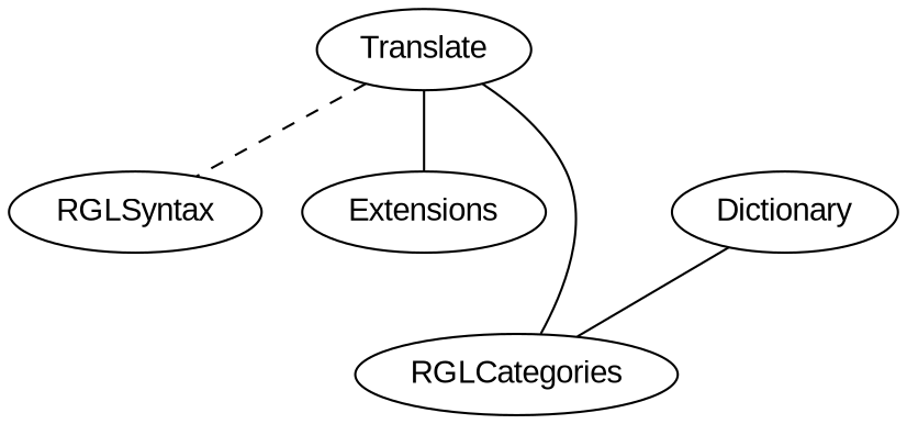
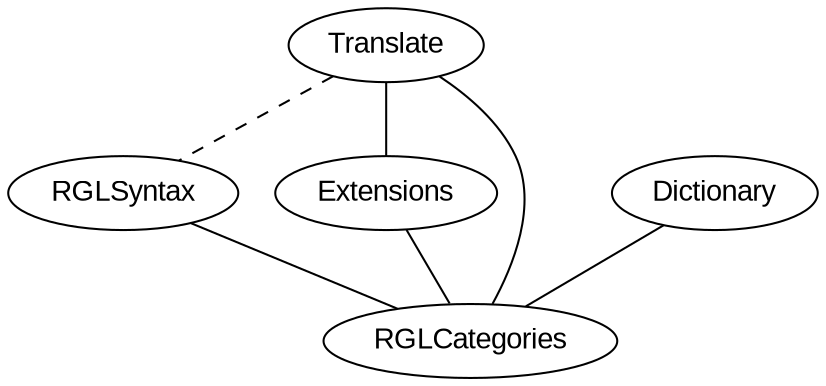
  graph {
    fontname="Liberation Sans"
    node [fontname="Liberation Sans"]
    edge [fontname="Liberation Sans"]
    Translate
    RGLSyntax
    Extensions
    RGLCategories
    Dictionary
    Translate -- RGLSyntax [style=dashed]
    Translate -- Extensions
    Translate -- RGLCategories
+   RGLSyntax -- RGLCategories
+   Extensions -- RGLCategories
    Dictionary -- RGLCategories
  }
